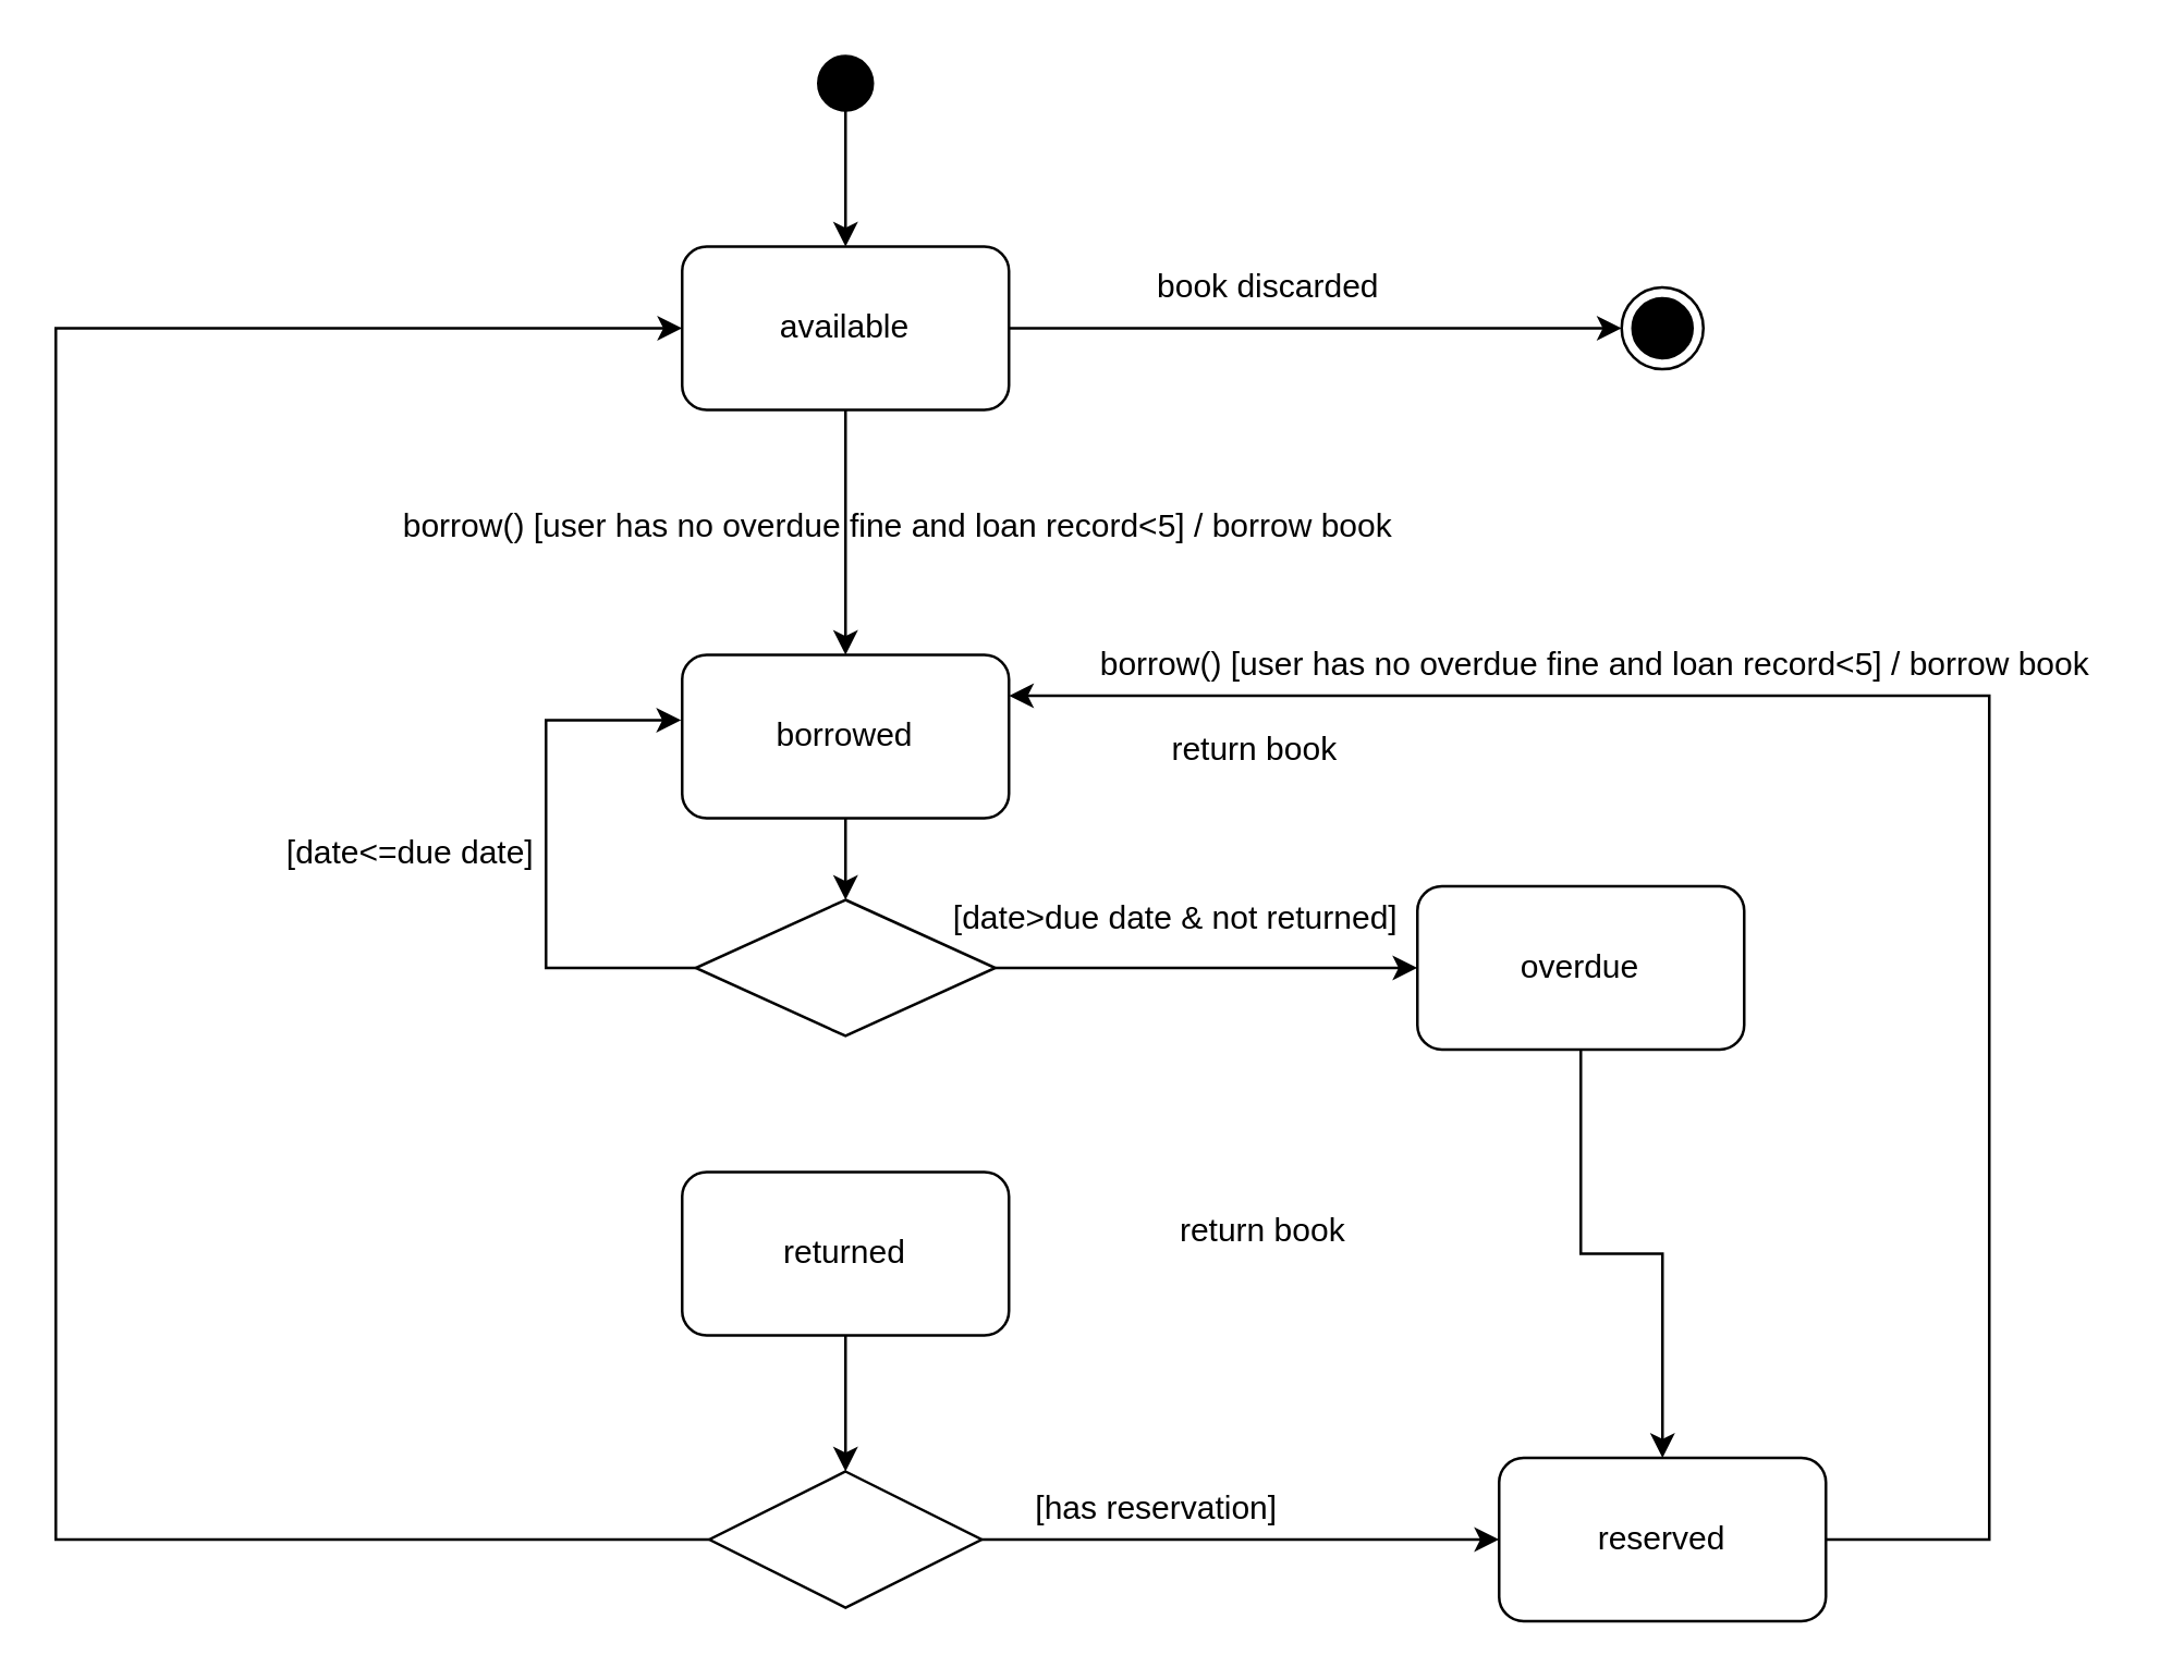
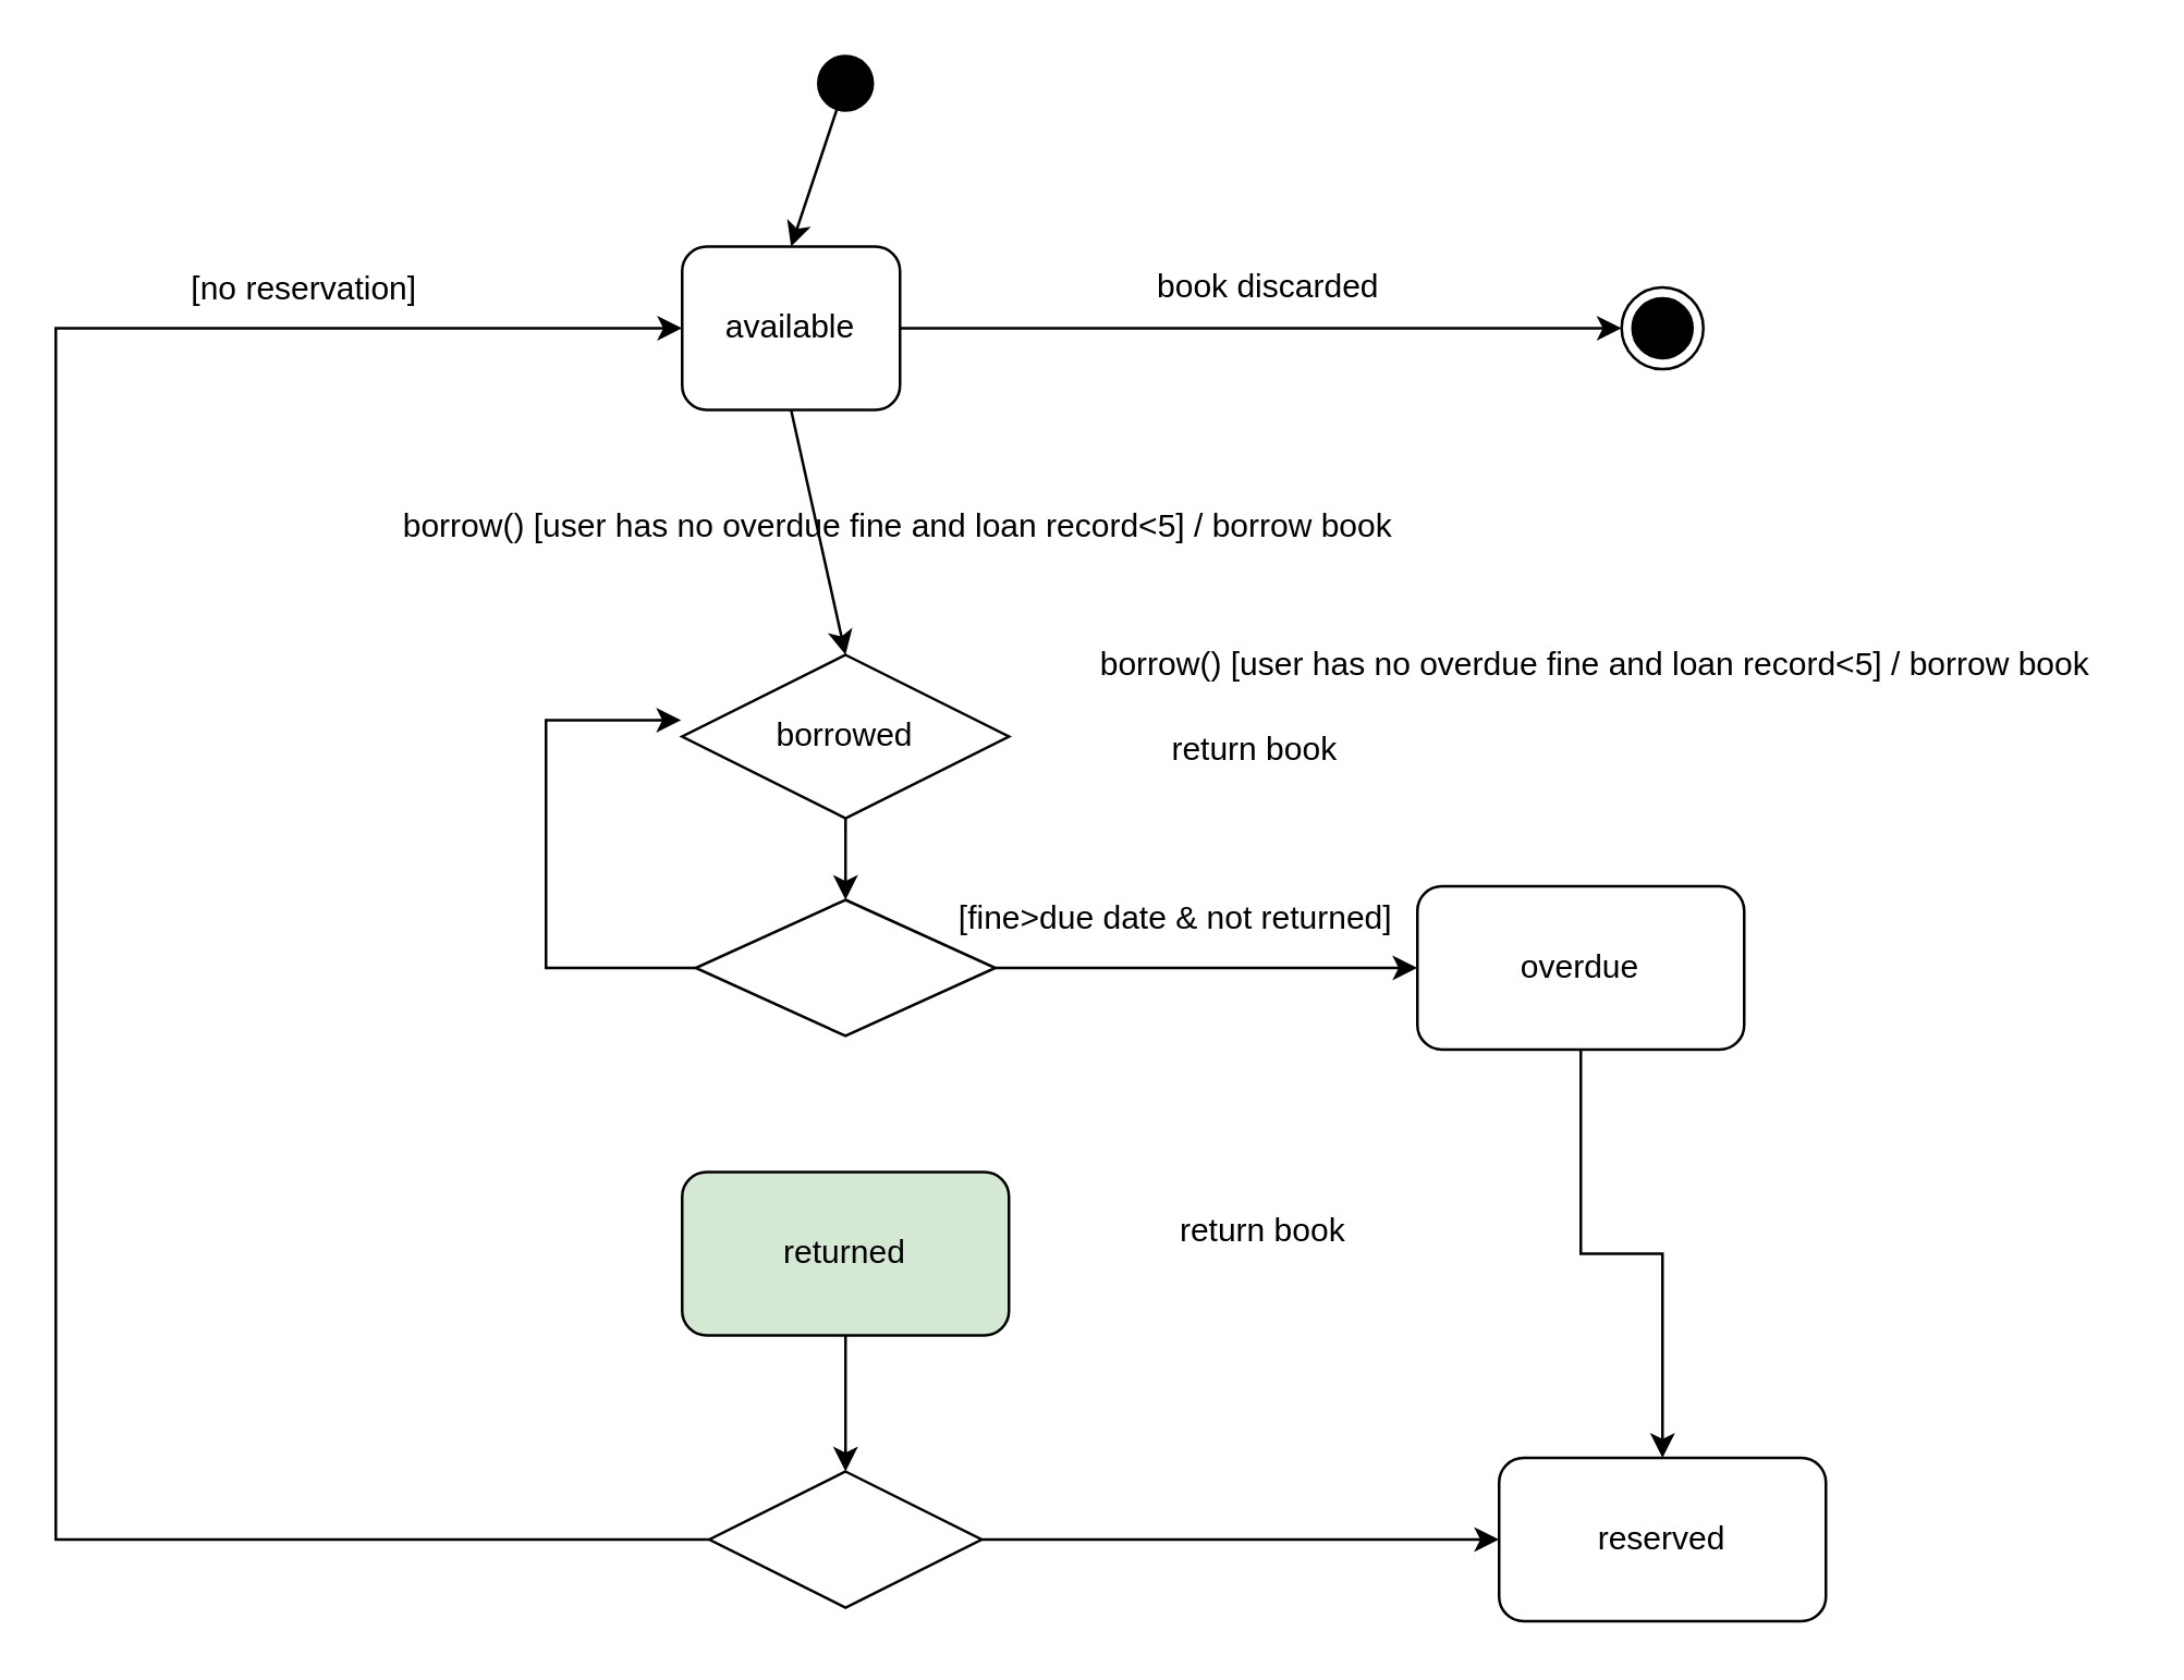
  <mxCell id="0" />
  <mxCell id="1" parent="0" />
- <mxCell id="2" value="available" style="rounded=1;whiteSpace=wrap;html=1;" vertex="1" parent="1"><mxGeometry x="250" y="90" width="120" height="60" as="geometry" /></mxCell>
- <mxCell id="3" value="borrowed" style="rounded=1;whiteSpace=wrap;html=1;" vertex="1" parent="1"><mxGeometry x="250" y="240" width="120" height="60" as="geometry" /></mxCell>
- <mxCell id="4" value="returned" style="rounded=1;whiteSpace=wrap;html=1;" vertex="1" parent="1"><mxGeometry x="250" y="430" width="120" height="60" as="geometry" /></mxCell>
+ <mxCell id="2" value="available" style="rounded=1;whiteSpace=wrap;html=1;" vertex="1" parent="1"><mxGeometry x="250" y="90" width="80" height="60" as="geometry" /></mxCell>
+ <mxCell id="3" value="borrowed" style="rhombus;whiteSpace=wrap;html=1;" vertex="1" parent="1"><mxGeometry x="250" y="240" width="120" height="60" as="geometry" /></mxCell>
+ <mxCell id="4" value="returned" style="rounded=1;whiteSpace=wrap;html=1;fillColor=#d5e8d4;" vertex="1" parent="1"><mxGeometry x="250" y="430" width="120" height="60" as="geometry" /></mxCell>
  <mxCell id="5" value="reserved" style="rounded=1;whiteSpace=wrap;html=1;" vertex="1" parent="1"><mxGeometry x="550" y="535" width="120" height="60" as="geometry" /></mxCell>
  <mxCell id="6" value="overdue" style="rounded=1;whiteSpace=wrap;html=1;" vertex="1" parent="1"><mxGeometry x="520" y="325" width="120" height="60" as="geometry" /></mxCell>
  <mxCell id="7" value="" style="endArrow=classic;html=1;rounded=0;exitX=0.5;exitY=1;exitDx=0;exitDy=0;entryX=0.5;entryY=0;entryDx=0;entryDy=0;" edge="1" parent="1" source="2" target="3"><mxGeometry width="50" height="50" relative="1" as="geometry"><mxPoint y="290" as="sourcePoint" x="160" /><mxPoint x="210" y="240" as="targetPoint" /></mxGeometry></mxCell>
  <mxCell id="8" value="borrow() [user has no overdue fine and loan record&amp;lt;5] / borrow book" style="text;html=1;align=center;verticalAlign=middle;resizable=0;points=[];autosize=1;strokeColor=none;fillColor=none;" vertex="1" parent="1"><mxGeometry x="134" y="178" width="390" height="30" as="geometry" /></mxCell>
  <mxCell id="9" value="" style="rhombus;whiteSpace=wrap;html=1;" vertex="1" parent="1"><mxGeometry x="255" y="330" width="110" height="50" as="geometry" /></mxCell>
  <mxCell id="10" value="" style="endArrow=classic;html=1;rounded=0;exitX=0.5;exitY=1;exitDx=0;exitDy=0;entryX=0.5;entryY=0;entryDx=0;entryDy=0;" edge="1" parent="1" source="3" target="9"><mxGeometry width="50" height="50" relative="1" as="geometry"><mxPoint y="350" as="sourcePoint" x="160" /><mxPoint x="210" y="300" as="targetPoint" /></mxGeometry></mxCell>
  <mxCell id="11" value="" style="endArrow=classic;html=1;rounded=0;entryX=0;entryY=0.5;entryDx=0;entryDy=0;exitX=1;exitY=0.5;exitDx=0;exitDy=0;" edge="1" parent="1" source="9" target="6"><mxGeometry width="50" height="50" relative="1" as="geometry"><mxPoint x="370" y="355" as="sourcePoint" /><mxPoint x="220" y="330" as="targetPoint" /></mxGeometry></mxCell>
- <mxCell id="12" value="[date&amp;gt;due date &amp;amp; not returned]" style="text;html=1;align=center;verticalAlign=middle;resizable=0;points=[];autosize=1;strokeColor=none;fillColor=none;" vertex="1" parent="1"><mxGeometry x="336" y="322" width="190" height="30" as="geometry" /></mxCell>
+ <mxCell id="12" value="[fine&amp;gt;due date &amp;amp; not returned]" style="text;html=1;align=center;verticalAlign=middle;resizable=0;points=[];autosize=1;strokeColor=none;fillColor=none;" vertex="1" parent="1"><mxGeometry x="336" y="322" width="190" height="30" as="geometry" /></mxCell>
  <mxCell id="13" value="" style="endArrow=classic;html=1;rounded=0;exitX=0.5;exitY=1;exitDx=0;exitDy=0;edgeStyle=orthogonalEdgeStyle;" edge="1" parent="1" source="6" target="5"><mxGeometry width="50" height="50" relative="1" as="geometry"><mxPoint x="130" y="430" as="sourcePoint" /><mxPoint x="180" y="380" as="targetPoint" /></mxGeometry></mxCell>
  <mxCell id="14" value="return book" style="text;html=1;align=center;verticalAlign=middle;resizable=0;points=[];autosize=1;strokeColor=none;fillColor=none;" vertex="1" parent="1"><mxGeometry x="423" y="437" width="80" height="30" as="geometry" /></mxCell>
  <mxCell id="15" value="" style="endArrow=classic;html=1;rounded=0;exitX=0;exitY=0.5;exitDx=0;exitDy=0;entryX=-0.003;entryY=0.4;entryDx=0;entryDy=0;entryPerimeter=0;edgeStyle=orthogonalEdgeStyle;" edge="1" parent="1" source="9" target="3"><mxGeometry width="50" height="50" relative="1" as="geometry"><mxPoint x="110" y="370" as="sourcePoint" /><mxPoint y="320" as="targetPoint" x="160" /><Array as="points"><mxPoint x="200" y="355" /><mxPoint x="200" y="264" /></Array></mxGeometry></mxCell>
- <mxCell id="16" value="[date&amp;lt;=due date]" style="text;html=1;align=center;verticalAlign=middle;resizable=0;points=[];autosize=1;strokeColor=none;fillColor=none;" vertex="1" parent="1"><mxGeometry x="95" y="298" width="110" height="30" as="geometry" /></mxCell>
  <mxCell id="17" value="return book" style="text;html=1;align=center;verticalAlign=middle;resizable=0;points=[];autosize=1;strokeColor=none;fillColor=none;" vertex="1" parent="1"><mxGeometry x="420" y="260" width="80" height="30" as="geometry" /></mxCell>
  <mxCell id="18" value="" style="rhombus;whiteSpace=wrap;html=1;" vertex="1" parent="1"><mxGeometry x="260" y="540" width="100" height="50" as="geometry" /></mxCell>
  <mxCell id="19" value="" style="endArrow=classic;html=1;rounded=0;exitX=0.5;exitY=1;exitDx=0;exitDy=0;entryX=0.5;entryY=0;entryDx=0;entryDy=0;" edge="1" parent="1" source="4" target="18"><mxGeometry width="50" height="50" relative="1" as="geometry"><mxPoint x="140" y="520" as="sourcePoint" /><mxPoint x="190" y="470" as="targetPoint" /></mxGeometry></mxCell>
  <mxCell id="20" value="" style="endArrow=classic;html=1;rounded=0;exitX=0;exitY=0.5;exitDx=0;exitDy=0;entryX=0;entryY=0.5;entryDx=0;entryDy=0;edgeStyle=orthogonalEdgeStyle;" edge="1" parent="1" source="18" target="2"><mxGeometry width="50" height="50" relative="1" as="geometry"><mxPoint x="20" y="570" as="sourcePoint" /><mxPoint x="70" y="520" as="targetPoint" /><Array as="points"><mxPoint x="20" y="565" /><mxPoint x="20" y="120" /></Array></mxGeometry></mxCell>
+ <mxCell id="21" value="[no reservation]" style="text;html=1;align=center;verticalAlign=middle;resizable=0;points=[];autosize=1;strokeColor=none;fillColor=none;" vertex="1" parent="1"><mxGeometry x="56" y="91" width="110" height="30" as="geometry" /></mxCell>
  <mxCell id="22" value="" style="endArrow=classic;html=1;rounded=0;exitX=1;exitY=0.5;exitDx=0;exitDy=0;entryX=0;entryY=0.5;entryDx=0;entryDy=0;" edge="1" parent="1" source="18" target="5"><mxGeometry width="50" height="50" relative="1" as="geometry"><mxPoint x="390" y="570" as="sourcePoint" /><mxPoint x="440" y="520" as="targetPoint" /></mxGeometry></mxCell>
- <mxCell id="23" value="[has reservation]" style="text;html=1;align=center;verticalAlign=middle;resizable=0;points=[];autosize=1;strokeColor=none;fillColor=none;" vertex="1" parent="1"><mxGeometry x="369" y="539" width="110" height="30" as="geometry" /></mxCell>
- <mxCell id="24" value="" style="endArrow=classic;html=1;rounded=0;exitX=1;exitY=0.5;exitDx=0;exitDy=0;entryX=1;entryY=0.25;entryDx=0;entryDy=0;edgeStyle=orthogonalEdgeStyle;" edge="1" parent="1" source="5" target="3"><mxGeometry width="50" height="50" relative="1" as="geometry"><mxPoint x="720" y="530" as="sourcePoint" /><mxPoint x="770" y="480" as="targetPoint" /><Array as="points"><mxPoint x="730" y="565" /><mxPoint x="730" y="255" /></Array></mxGeometry></mxCell>
  <mxCell id="25" value="borrow() [user has no overdue fine and loan record&amp;lt;5] / borrow book" style="text;html=1;align=center;verticalAlign=middle;resizable=0;points=[];autosize=1;strokeColor=none;fillColor=none;" vertex="1" parent="1"><mxGeometry x="390" y="229" width="390" height="30" as="geometry" /></mxCell>
  <mxCell id="26" value="" style="rounded=0;orthogonalLoop=1;jettySize=auto;html=1;entryX=0.5;entryY=0;entryDx=0;entryDy=0;" edge="1" parent="1" source="27" target="2"><mxGeometry relative="1" as="geometry" /></mxCell>
  <mxCell id="27" value="" style="ellipse;whiteSpace=wrap;html=1;aspect=fixed;fillColor=#000000;" vertex="1" parent="1"><mxGeometry x="300" y="20" width="20" height="20" as="geometry" /></mxCell>
  <mxCell id="28" value="" style="ellipse;html=1;shape=endState;fillColor=strokeColor;" vertex="1" parent="1"><mxGeometry x="595" y="105" width="30" height="30" as="geometry" /></mxCell>
  <mxCell id="29" value="" style="endArrow=classic;html=1;rounded=0;exitX=1;exitY=0.5;exitDx=0;exitDy=0;entryX=0;entryY=0.5;entryDx=0;entryDy=0;" edge="1" parent="1" source="2" target="28"><mxGeometry width="50" height="50" relative="1" as="geometry"><mxPoint x="430" y="40" as="sourcePoint" /><mxPoint x="480" y="-10" as="targetPoint" /></mxGeometry></mxCell>
  <mxCell id="30" value="book discarded" style="text;html=1;align=center;verticalAlign=middle;resizable=0;points=[];autosize=1;strokeColor=none;fillColor=none;" vertex="1" parent="1"><mxGeometry x="415" y="90" width="100" height="30" as="geometry" /></mxCell>
